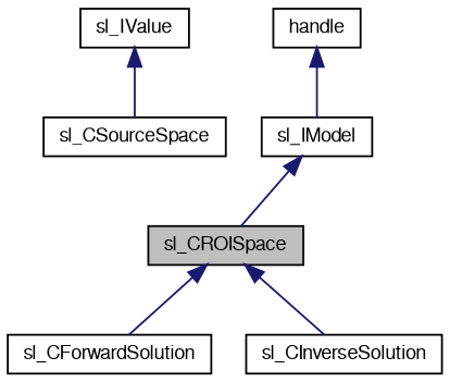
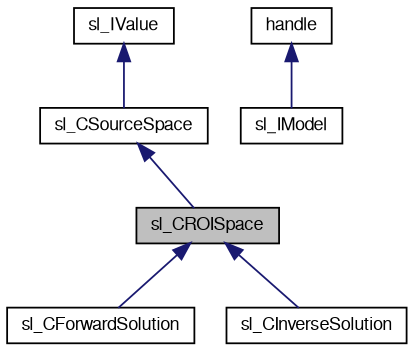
  digraph {
    node [color=black fillcolor=white fontname=FreeSans fontsize=10 shape=record style=filled]
    edge [color=midnightblue dir=back fontname=FreeSans fontsize=10 labelfontname=FreeSans labelfontsize=10 style=solid]
    n1 [fillcolor=grey75 fontcolor=black height=0.2 label=sl_CROISpace width=0.4]
    n2 [height=0.2 label=sl_CForwardSolution width=0.4]
    n3 [height=0.2 label=sl_CInverseSolution width=0.4]
    n4 [height=0.2 label=sl_CSourceSpace width=0.4]
    n5 [height=0.2 label=sl_IValue width=0.4]
    n6 [height=0.2 label=sl_IModel width=0.4]
    n7 [height=0.2 label=handle width=0.4]
    n1 -> n2
    n1 -> n3
-   n6 -> n1
+   n4 -> n1
    n5 -> n4
    n7 -> n6
  }
